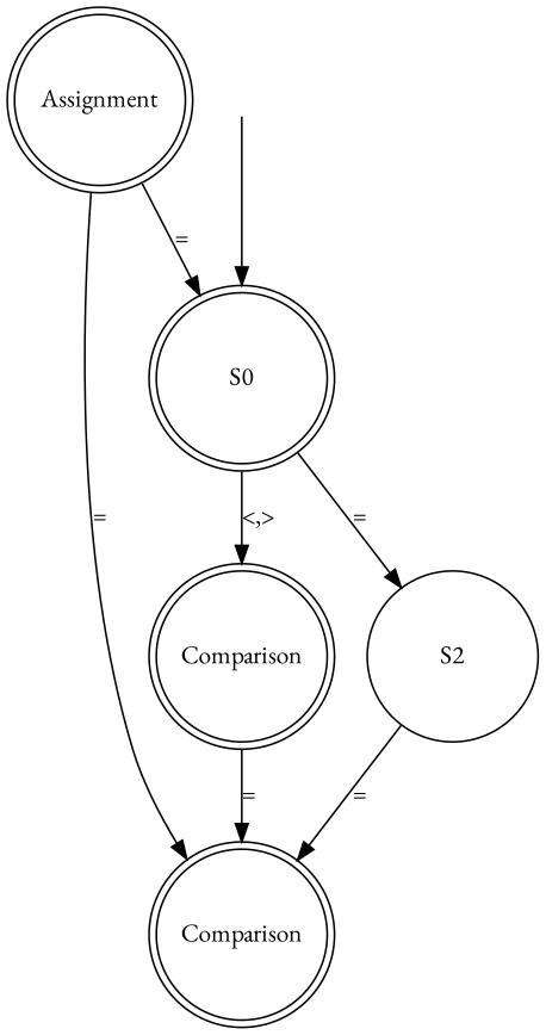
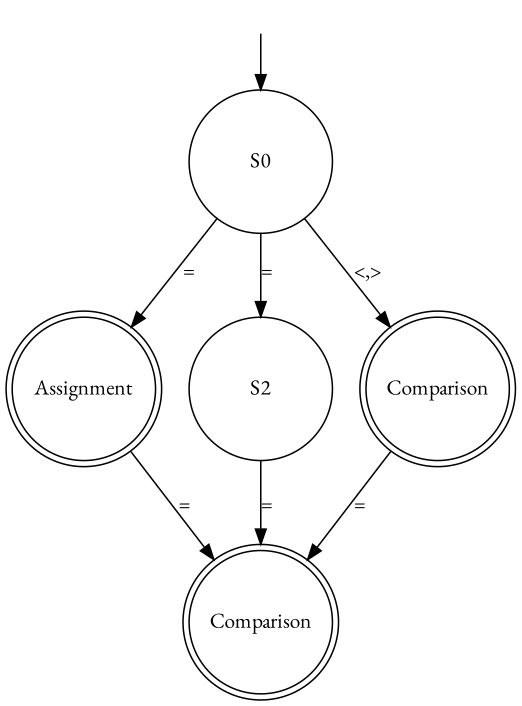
  digraph {
    fontname="EB Garamond"
    rankdir=TB
    node [fixedsize=true fontname="EB Garamond" fontsize=14 margin=2 shape=doublecircle]
    edge [fontname="EB Garamond"]
-   n1 [label=S0 width=1.3]
+   n1 [label=S0 shape=circle width=1.3]
    n2 [label=Assignment width=1.3]
    n3 [label=S2 shape=circle width=1.3]
    n4 [label=Comparison width=1.3]
    n5 [label=Comparison width=1.3]
    n6 [label=Comparison shape=point style=invis width=0.25]
-   n2 -> n1 [label="="]
+   n1 -> n2 [label="="]
    n1 -> n3 [label="="]
    n1 -> n4 [label="<,>"]
    n2 -> n5 [label="="]
    n3 -> n5 [label="="]
    n4 -> n5 [label="="]
    n6 -> n1
  }
